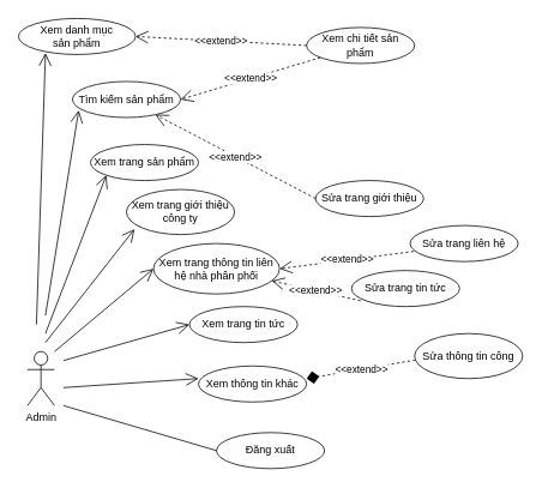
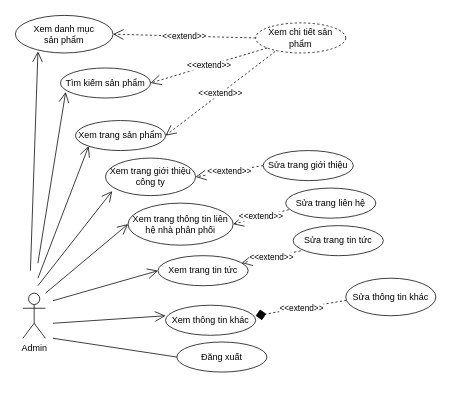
  <mxCell id="0" />
  <mxCell id="1" parent="0" />
  <mxCell id="2" value="Admin" style="shape=umlActor;verticalLabelPosition=bottom;verticalAlign=top;html=1;outlineConnect=0;" parent="1" vertex="1"><mxGeometry x="30" y="390" width="30" height="60" as="geometry" /></mxCell>
- <mxCell id="3" value="Đăng xuất" style="ellipse;whiteSpace=wrap;html=1;" parent="1" vertex="1"><mxGeometry x="240" y="480" width="120" height="40" as="geometry" /></mxCell>
+ <mxCell id="3" value="Đăng xuất" style="ellipse;whiteSpace=wrap;html=1;" parent="1" vertex="1"><mxGeometry x="235" y="455" width="120" height="40" as="geometry" /></mxCell>
  <mxCell id="4" value="Xem trang tin tức" style="ellipse;whiteSpace=wrap;html=1;" parent="1" vertex="1"><mxGeometry x="210" y="340" width="120" height="40" as="geometry" /></mxCell>
  <mxCell id="5" value="Xem trang thông tin liên hệ nhà phân phối" style="ellipse;whiteSpace=wrap;html=1;" parent="1" vertex="1"><mxGeometry x="170" y="270" width="140" height="56" as="geometry" /></mxCell>
  <mxCell id="6" value="Xem thông tin khác" style="ellipse;whiteSpace=wrap;html=1;" parent="1" vertex="1"><mxGeometry x="220" y="406" width="120" height="40" as="geometry" /></mxCell>
  <mxCell id="7" value="Xem trang giới thiệu công ty" style="ellipse;whiteSpace=wrap;html=1;" parent="1" vertex="1"><mxGeometry x="140" y="210" width="120" height="50" as="geometry" /></mxCell>
  <mxCell id="8" value="" style="endArrow=open;endFill=1;endSize=12;html=1;entryX=0;entryY=0.5;entryDx=0;entryDy=0;" parent="1" target="5" edge="1"><mxGeometry width="160" relative="1" as="geometry"><mxPoint x="60" y="390" as="sourcePoint" /><mxPoint x="-67.574" y="557.322" as="targetPoint" /></mxGeometry></mxCell>
  <mxCell id="9" value="" style="endArrow=open;endFill=1;endSize=12;html=1;entryX=0;entryY=0.5;entryDx=0;entryDy=0;" parent="1" target="4" edge="1"><mxGeometry width="160" relative="1" as="geometry"><mxPoint x="70" y="400" as="sourcePoint" /><mxPoint x="210" y="291" as="targetPoint" /></mxGeometry></mxCell>
  <mxCell id="10" value="" style="endArrow=open;endFill=1;endSize=12;html=1;entryX=0;entryY=0.35;entryDx=0;entryDy=0;entryPerimeter=0;" parent="1" target="6" edge="1"><mxGeometry width="160" relative="1" as="geometry"><mxPoint x="70" y="430" as="sourcePoint" /><mxPoint x="210" y="371" as="targetPoint" /></mxGeometry></mxCell>
  <mxCell id="11" value="" style="endArrow=open;endFill=1;endSize=12;html=1;entryX=0.074;entryY=0.88;entryDx=0;entryDy=0;entryPerimeter=0;" parent="1" target="7" edge="1"><mxGeometry width="160" relative="1" as="geometry"><mxPoint x="50" y="380" as="sourcePoint" /><mxPoint x="210" y="291" as="targetPoint" /></mxGeometry></mxCell>
- <mxCell id="12" value="&amp;lt;&amp;lt;extend&amp;gt;&amp;gt;" style="endArrow=open;endSize=12;dashed=1;html=1;exitX=0.083;exitY=0.838;exitDx=0;exitDy=0;exitPerimeter=0;" parent="1" source="13" target="5" edge="1"><mxGeometry width="160" relative="1" as="geometry"><mxPoint x="410" y="280" as="sourcePoint" /><mxPoint x="528.96" y="325" as="targetPoint" /></mxGeometry></mxCell>
+ <mxCell id="12" value="&amp;lt;&amp;lt;extend&amp;gt;&amp;gt;" style="endArrow=open;endSize=12;dashed=1;html=1;exitX=0.083;exitY=0.838;exitDx=0;exitDy=0;exitPerimeter=0;" parent="1" source="13" target="4" edge="1"><mxGeometry width="160" relative="1" as="geometry"><mxPoint x="410" y="280" as="sourcePoint" /><mxPoint x="528.96" y="325" as="targetPoint" /></mxGeometry></mxCell>
  <mxCell id="13" value="Sửa trang tin tức" style="ellipse;whiteSpace=wrap;html=1;" parent="1" vertex="1"><mxGeometry x="390" y="300" width="120" height="40" as="geometry" /></mxCell>
- <mxCell id="14" value="Xem chi tiết sản phẩm" style="ellipse;whiteSpace=wrap;html=1;" parent="1" vertex="1"><mxGeometry x="340" y="30" width="120" height="40" as="geometry" /></mxCell>
+ <mxCell id="14" value="Xem chi tiết sản phẩm" style="ellipse;whiteSpace=wrap;html=1;dashed=1;" parent="1" vertex="1"><mxGeometry x="340" y="30" width="120" height="40" as="geometry" /></mxCell>
  <mxCell id="15" value="Xem trang sản phẩm" style="ellipse;whiteSpace=wrap;html=1;" parent="1" vertex="1"><mxGeometry x="100" y="160" width="120" height="40" as="geometry" /></mxCell>
+ <mxCell id="16" value="&amp;lt;&amp;lt;extend&amp;gt;&amp;gt;" style="endArrow=open;endSize=12;dashed=1;html=1;exitX=0.217;exitY=0.95;exitDx=0;exitDy=0;entryX=1;entryY=0.5;entryDx=0;entryDy=0;exitPerimeter=0;" parent="1" source="14" target="15" edge="1"><mxGeometry width="160" relative="1" as="geometry"><mxPoint x="390" y="132.5" as="sourcePoint" /><mxPoint x="360" y="225" as="targetPoint" /></mxGeometry></mxCell>
  <mxCell id="17" value="Tìm kiếm sản phẩm" style="ellipse;whiteSpace=wrap;html=1;" parent="1" vertex="1"><mxGeometry x="80" y="90" width="120" height="40" as="geometry" /></mxCell>
  <mxCell id="18" value="&amp;lt;&amp;lt;extend&amp;gt;&amp;gt;" style="endArrow=open;endSize=12;dashed=1;html=1;entryX=1;entryY=0.5;entryDx=0;entryDy=0;" parent="1" source="14" target="17" edge="1"><mxGeometry width="160" relative="1" as="geometry"><mxPoint x="256.96" y="162" as="sourcePoint" /><mxPoint x="190" y="150" as="targetPoint" /></mxGeometry></mxCell>
- <mxCell id="19" value="Xem danh mục &lt;br&gt;sản phẩm" style="ellipse;whiteSpace=wrap;html=1;" parent="1" vertex="1"><mxGeometry x="20" y="20" width="130" height="40" as="geometry" /></mxCell>
+ <mxCell id="19" value="Xem danh mục &lt;br&gt;sản phẩm" style="ellipse;whiteSpace=wrap;html=1;" parent="1" vertex="1"><mxGeometry x="20" y="20" width="130" height="50" as="geometry" /></mxCell>
  <mxCell id="20" value="" style="endArrow=open;endFill=1;endSize=12;html=1;entryX=0.231;entryY=0.96;entryDx=0;entryDy=0;entryPerimeter=0;" parent="1" target="19" edge="1"><mxGeometry width="160" relative="1" as="geometry"><mxPoint x="40" y="360" as="sourcePoint" /><mxPoint x="163.517" y="239.038" as="targetPoint" /></mxGeometry></mxCell>
  <mxCell id="21" value="&amp;lt;&amp;lt;extend&amp;gt;&amp;gt;" style="endArrow=diamond;endSize=12;dashed=1;html=1;exitX=0.008;exitY=0.588;exitDx=0;exitDy=0;exitPerimeter=0;entryX=1;entryY=0.35;entryDx=0;entryDy=0;entryPerimeter=0;" parent="1" source="22" target="6" edge="1"><mxGeometry width="160" relative="1" as="geometry"><mxPoint x="443.89" y="370" as="sourcePoint" /><mxPoint x="339.996" y="427.981" as="targetPoint" /></mxGeometry></mxCell>
- <mxCell id="22" value="Sửa thông tin công" style="ellipse;whiteSpace=wrap;html=1;" parent="1" vertex="1"><mxGeometry x="460" y="370" width="120" height="50" as="geometry" /></mxCell>
- <mxCell id="23" value="Sửa trang liên hệ" style="ellipse;whiteSpace=wrap;html=1;" parent="1" vertex="1"><mxGeometry x="455" y="250" width="120" height="40" as="geometry" /></mxCell>
+ <mxCell id="22" value="Sửa thông tin khác" style="ellipse;whiteSpace=wrap;html=1;" parent="1" vertex="1"><mxGeometry x="460" y="370" width="120" height="50" as="geometry" /></mxCell>
+ <mxCell id="23" value="Sửa trang liên hệ" style="ellipse;whiteSpace=wrap;html=1;" parent="1" vertex="1"><mxGeometry x="380" y="250" width="120" height="40" as="geometry" /></mxCell>
  <mxCell id="24" value="&amp;lt;&amp;lt;extend&amp;gt;&amp;gt;" style="endArrow=open;endSize=12;dashed=1;html=1;exitX=0.034;exitY=0.718;exitDx=0;exitDy=0;exitPerimeter=0;entryX=1;entryY=0.5;entryDx=0;entryDy=0;" parent="1" source="23" target="5" edge="1"><mxGeometry width="160" relative="1" as="geometry"><mxPoint x="409.96" y="343.52" as="sourcePoint" /><mxPoint x="331.45" y="359.71" as="targetPoint" /></mxGeometry></mxCell>
  <mxCell id="25" value="Sửa trang giới thiệu" style="ellipse;whiteSpace=wrap;html=1;" parent="1" vertex="1"><mxGeometry x="350" y="200" width="120" height="40" as="geometry" /></mxCell>
- <mxCell id="26" value="&amp;lt;&amp;lt;extend&amp;gt;&amp;gt;" style="endArrow=open;endSize=12;dashed=1;html=1;exitX=0;exitY=0.5;exitDx=0;exitDy=0;" parent="1" source="25" target="17" edge="1"><mxGeometry width="160" relative="1" as="geometry"><mxPoint x="394.08" y="288.72" as="sourcePoint" /><mxPoint x="320" y="308" as="targetPoint" /></mxGeometry></mxCell>
+ <mxCell id="26" value="&amp;lt;&amp;lt;extend&amp;gt;&amp;gt;" style="endArrow=open;endSize=12;dashed=1;html=1;exitX=0;exitY=0.5;exitDx=0;exitDy=0;entryX=1;entryY=0.5;entryDx=0;entryDy=0;" parent="1" source="25" target="7" edge="1"><mxGeometry width="160" relative="1" as="geometry"><mxPoint x="394.08" y="288.72" as="sourcePoint" /><mxPoint x="320" y="308" as="targetPoint" /></mxGeometry></mxCell>
  <mxCell id="27" value="" style="endArrow=none;html=1;entryX=0;entryY=0.5;entryDx=0;entryDy=0;" parent="1" target="3" edge="1"><mxGeometry width="50" height="50" relative="1" as="geometry"><mxPoint x="70" y="450" as="sourcePoint" /><mxPoint x="300" y="260" as="targetPoint" /></mxGeometry></mxCell>
  <mxCell id="28" value="" style="endArrow=open;endFill=1;endSize=12;html=1;entryX=0;entryY=1;entryDx=0;entryDy=0;" edge="1" parent="1" target="15"><mxGeometry width="160" relative="1" as="geometry"><mxPoint x="50" y="370" as="sourcePoint" /><mxPoint x="70.03" y="148" as="targetPoint" /></mxGeometry></mxCell>
  <mxCell id="29" value="" style="endArrow=open;endFill=1;endSize=12;html=1;entryX=0.058;entryY=0.8;entryDx=0;entryDy=0;entryPerimeter=0;" edge="1" parent="1" target="17"><mxGeometry width="160" relative="1" as="geometry"><mxPoint x="50" y="350" as="sourcePoint" /><mxPoint x="127.574" y="214.142" as="targetPoint" /></mxGeometry></mxCell>
  <mxCell id="30" value="&amp;lt;&amp;lt;extend&amp;gt;&amp;gt;" style="endArrow=open;endSize=12;dashed=1;html=1;entryX=1;entryY=0.5;entryDx=0;entryDy=0;exitX=0;exitY=0.5;exitDx=0;exitDy=0;" edge="1" parent="1" source="14" target="19"><mxGeometry width="160" relative="1" as="geometry"><mxPoint x="367.326" y="89.577" as="sourcePoint" /><mxPoint x="200" y="120" as="targetPoint" /></mxGeometry></mxCell>
